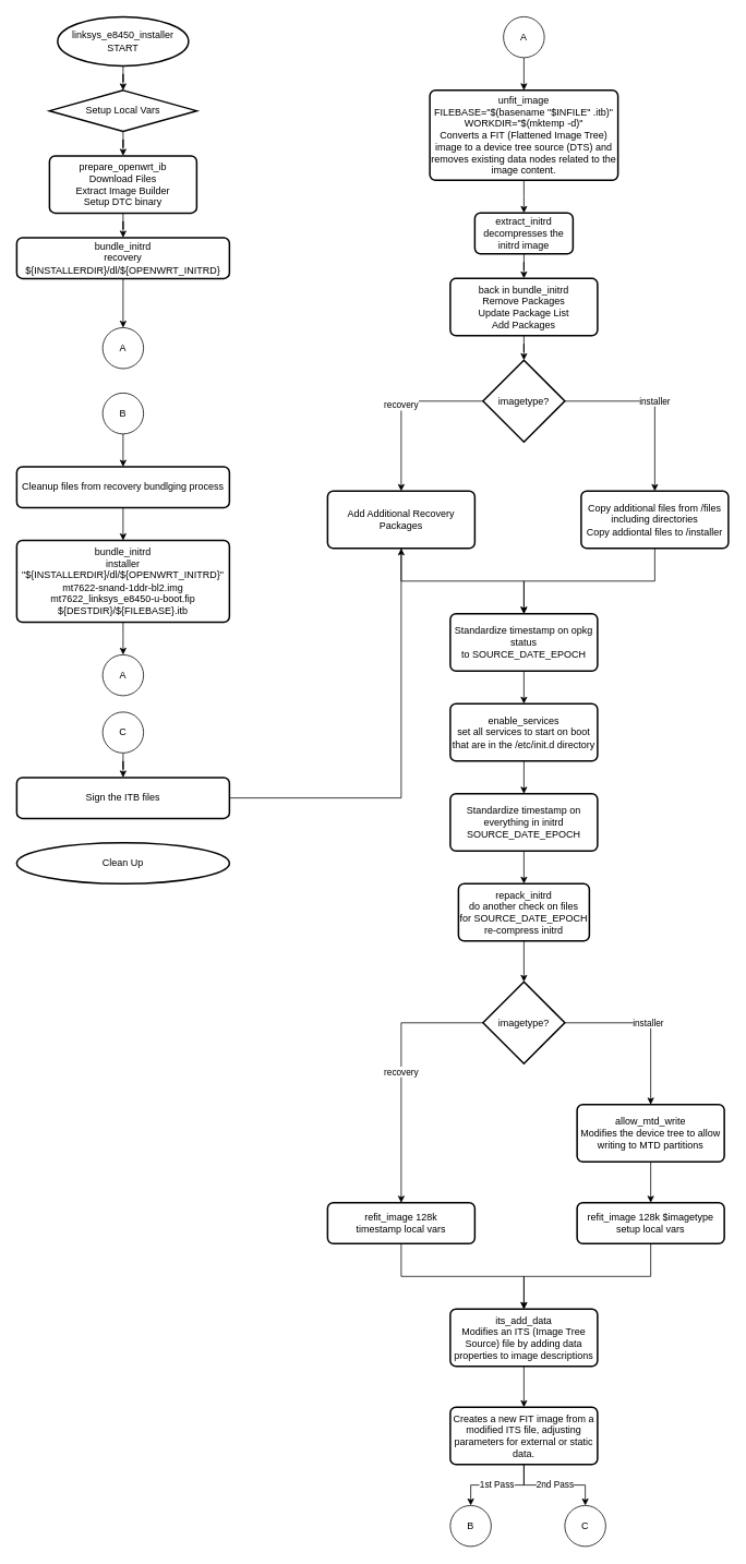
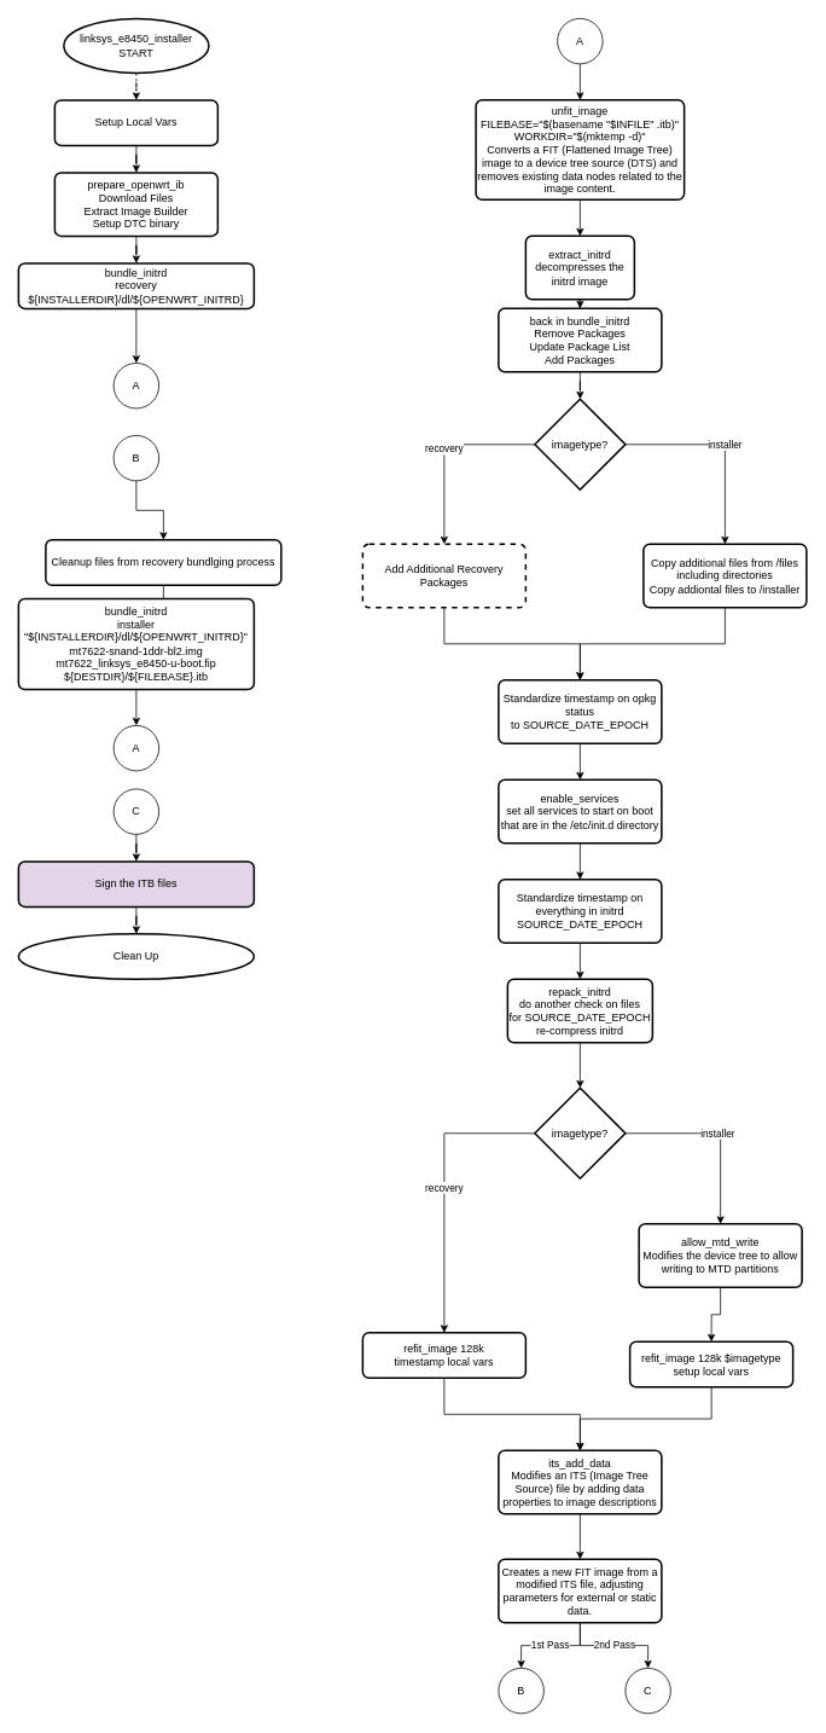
  <mxCell id="0" />
  <mxCell id="1" parent="0" />
- <mxCell id="2" style="edgeStyle=orthogonalEdgeStyle;rounded=0;orthogonalLoop=1;jettySize=auto;html=1;entryX=0.5;entryY=0;entryDx=0;entryDy=0;" parent="1" source="3" target="5" edge="1"><mxGeometry relative="1" as="geometry" /></mxCell>
+ <mxCell id="2" style="edgeStyle=orthogonalEdgeStyle;rounded=0;orthogonalLoop=1;jettySize=auto;html=1;entryX=0.5;entryY=0;entryDx=0;entryDy=0;dashed=1;" parent="1" source="3" target="5" edge="1"><mxGeometry relative="1" as="geometry" /></mxCell>
  <mxCell id="3" value="linksys_e8450_installer&lt;br&gt;START" style="strokeWidth=2;html=1;shape=mxgraph.flowchart.start_1;whiteSpace=wrap;" parent="1" vertex="1"><mxGeometry x="70" y="20" width="160" height="60" as="geometry" /></mxCell>
  <mxCell id="4" style="edgeStyle=orthogonalEdgeStyle;rounded=0;orthogonalLoop=1;jettySize=auto;html=1;" parent="1" source="5" target="7" edge="1"><mxGeometry relative="1" as="geometry" /></mxCell>
- <mxCell id="5" value="Setup Local Vars" style="rhombus;whiteSpace=wrap;html=1;absoluteArcSize=1;arcSize=14;strokeWidth=2;" parent="1" vertex="1"><mxGeometry x="60" y="110" width="180" height="50" as="geometry" /></mxCell>
+ <mxCell id="5" value="Setup Local Vars" style="rounded=1;whiteSpace=wrap;html=1;absoluteArcSize=1;arcSize=14;strokeWidth=2;" parent="1" vertex="1"><mxGeometry x="60" y="110" width="180" height="50" as="geometry" /></mxCell>
  <mxCell id="6" style="edgeStyle=orthogonalEdgeStyle;rounded=0;orthogonalLoop=1;jettySize=auto;html=1;entryX=0.5;entryY=0;entryDx=0;entryDy=0;" parent="1" source="7" target="9" edge="1"><mxGeometry relative="1" as="geometry" /></mxCell>
  <mxCell id="7" value="prepare_openwrt_ib&lt;br&gt;Download Files&lt;br&gt;Extract Image Builder&lt;br&gt;Setup DTC binary" style="rounded=1;whiteSpace=wrap;html=1;absoluteArcSize=1;arcSize=14;strokeWidth=2;" parent="1" vertex="1"><mxGeometry x="60" y="190" width="180" height="70" as="geometry" /></mxCell>
  <mxCell id="8" style="edgeStyle=orthogonalEdgeStyle;rounded=0;orthogonalLoop=1;jettySize=auto;html=1;entryX=0.5;entryY=0;entryDx=0;entryDy=0;" edge="1" parent="1" source="9" target="52"><mxGeometry relative="1" as="geometry" /></mxCell>
  <mxCell id="9" value="bundle_initrd&lt;br&gt;recovery&lt;br&gt;${INSTALLERDIR}/dl/${OPENWRT_INITRD}" style="rounded=1;whiteSpace=wrap;html=1;absoluteArcSize=1;arcSize=14;strokeWidth=2;" parent="1" vertex="1"><mxGeometry x="20" y="290" width="260" height="50" as="geometry" /></mxCell>
  <mxCell id="10" style="edgeStyle=orthogonalEdgeStyle;rounded=0;orthogonalLoop=1;jettySize=auto;html=1;" parent="1" source="11" target="13" edge="1"><mxGeometry relative="1" as="geometry" /></mxCell>
- <mxCell id="11" value="extract_initrd&lt;br&gt;decompresses the initrd image" style="rounded=1;whiteSpace=wrap;html=1;absoluteArcSize=1;arcSize=14;strokeWidth=2;" parent="1" vertex="1"><mxGeometry x="580" y="259.86" width="120" height="50" as="geometry" /></mxCell>
+ <mxCell id="11" value="extract_initrd&lt;br&gt;decompresses the initrd image" style="rounded=1;whiteSpace=wrap;html=1;absoluteArcSize=1;arcSize=14;strokeWidth=2;" parent="1" vertex="1"><mxGeometry x="580" y="259.86" width="120" height="70" as="geometry" /></mxCell>
  <mxCell id="12" style="edgeStyle=orthogonalEdgeStyle;rounded=0;orthogonalLoop=1;jettySize=auto;html=1;entryX=0.5;entryY=0;entryDx=0;entryDy=0;entryPerimeter=0;" parent="1" source="13" target="16" edge="1"><mxGeometry relative="1" as="geometry" /></mxCell>
  <mxCell id="13" value="back in bundle_initrd&lt;br&gt;Remove Packages&lt;br&gt;Update Package List&lt;br&gt;Add Packages" style="rounded=1;whiteSpace=wrap;html=1;absoluteArcSize=1;arcSize=14;strokeWidth=2;" parent="1" vertex="1"><mxGeometry x="550" y="339.86" width="180" height="70" as="geometry" /></mxCell>
  <mxCell id="14" value="recovery" style="edgeStyle=orthogonalEdgeStyle;rounded=0;orthogonalLoop=1;jettySize=auto;html=1;" parent="1" source="16" target="18" edge="1"><mxGeometry relative="1" as="geometry" /></mxCell>
  <mxCell id="15" value="installer" style="edgeStyle=orthogonalEdgeStyle;rounded=0;orthogonalLoop=1;jettySize=auto;html=1;" parent="1" source="16" target="20" edge="1"><mxGeometry relative="1" as="geometry" /></mxCell>
  <mxCell id="16" value="imagetype?" style="strokeWidth=2;html=1;shape=mxgraph.flowchart.decision;whiteSpace=wrap;" parent="1" vertex="1"><mxGeometry x="590" y="439.86" width="100" height="100" as="geometry" /></mxCell>
  <mxCell id="17" style="edgeStyle=orthogonalEdgeStyle;rounded=0;orthogonalLoop=1;jettySize=auto;html=1;" parent="1" source="18" target="22" edge="1"><mxGeometry relative="1" as="geometry" /></mxCell>
- <mxCell id="18" value="Add Additional Recovery Packages" style="rounded=1;whiteSpace=wrap;html=1;absoluteArcSize=1;arcSize=14;strokeWidth=2;" parent="1" vertex="1"><mxGeometry x="400" y="599.86" width="180" height="70" as="geometry" /></mxCell>
+ <mxCell id="18" value="Add Additional Recovery Packages" style="rounded=1;whiteSpace=wrap;html=1;absoluteArcSize=1;arcSize=14;strokeWidth=2;dashed=1;" parent="1" vertex="1"><mxGeometry x="400" y="599.86" width="180" height="70" as="geometry" /></mxCell>
  <mxCell id="19" style="edgeStyle=orthogonalEdgeStyle;rounded=0;orthogonalLoop=1;jettySize=auto;html=1;" parent="1" source="20" target="22" edge="1"><mxGeometry relative="1" as="geometry" /></mxCell>
  <mxCell id="20" value="Copy additional files from /files including directories&lt;br&gt;Copy addiontal files to /installer" style="rounded=1;whiteSpace=wrap;html=1;absoluteArcSize=1;arcSize=14;strokeWidth=2;" parent="1" vertex="1"><mxGeometry x="710" y="599.86" width="180" height="70" as="geometry" /></mxCell>
  <mxCell id="21" style="edgeStyle=orthogonalEdgeStyle;rounded=0;orthogonalLoop=1;jettySize=auto;html=1;entryX=0.5;entryY=0;entryDx=0;entryDy=0;" parent="1" source="22" target="24" edge="1"><mxGeometry relative="1" as="geometry" /></mxCell>
  <mxCell id="22" value="Standardize timestamp on opkg status to&amp;nbsp;SOURCE_DATE_EPOCH" style="rounded=1;whiteSpace=wrap;html=1;absoluteArcSize=1;arcSize=14;strokeWidth=2;" parent="1" vertex="1"><mxGeometry x="550" y="749.86" width="180" height="70" as="geometry" /></mxCell>
  <mxCell id="23" style="edgeStyle=orthogonalEdgeStyle;rounded=0;orthogonalLoop=1;jettySize=auto;html=1;entryX=0.5;entryY=0;entryDx=0;entryDy=0;" parent="1" source="24" target="26" edge="1"><mxGeometry relative="1" as="geometry" /></mxCell>
  <mxCell id="24" value="enable_services&lt;br&gt;set all services to start on boot that are in the /etc/init.d directory" style="rounded=1;whiteSpace=wrap;html=1;absoluteArcSize=1;arcSize=14;strokeWidth=2;" parent="1" vertex="1"><mxGeometry x="550" y="859.86" width="180" height="70" as="geometry" /></mxCell>
  <mxCell id="25" style="edgeStyle=orthogonalEdgeStyle;rounded=0;orthogonalLoop=1;jettySize=auto;html=1;entryX=0.5;entryY=0;entryDx=0;entryDy=0;" parent="1" source="26" target="28" edge="1"><mxGeometry relative="1" as="geometry" /></mxCell>
  <mxCell id="26" value="Standardize timestamp on everything in initrd&lt;br&gt;SOURCE_DATE_EPOCH" style="rounded=1;whiteSpace=wrap;html=1;absoluteArcSize=1;arcSize=14;strokeWidth=2;" parent="1" vertex="1"><mxGeometry x="550" y="969.86" width="180" height="70" as="geometry" /></mxCell>
  <mxCell id="27" style="edgeStyle=orthogonalEdgeStyle;rounded=0;orthogonalLoop=1;jettySize=auto;html=1;entryX=0.5;entryY=0;entryDx=0;entryDy=0;entryPerimeter=0;" parent="1" source="28" target="31" edge="1"><mxGeometry relative="1" as="geometry" /></mxCell>
  <mxCell id="28" value="repack_initrd&lt;br&gt;do another check on files for&amp;nbsp;SOURCE_DATE_EPOCH&lt;br&gt;re-compress initrd" style="rounded=1;whiteSpace=wrap;html=1;absoluteArcSize=1;arcSize=14;strokeWidth=2;" parent="1" vertex="1"><mxGeometry x="560" y="1079.86" width="160" height="70" as="geometry" /></mxCell>
  <mxCell id="29" value="recovery" style="edgeStyle=orthogonalEdgeStyle;rounded=0;orthogonalLoop=1;jettySize=auto;html=1;entryX=0.5;entryY=0;entryDx=0;entryDy=0;" parent="1" source="31" target="33" edge="1"><mxGeometry relative="1" as="geometry" /></mxCell>
  <mxCell id="30" value="installer" style="edgeStyle=orthogonalEdgeStyle;rounded=0;orthogonalLoop=1;jettySize=auto;html=1;entryX=0.5;entryY=0;entryDx=0;entryDy=0;" parent="1" source="31" target="35" edge="1"><mxGeometry relative="1" as="geometry" /></mxCell>
  <mxCell id="31" value="imagetype?" style="strokeWidth=2;html=1;shape=mxgraph.flowchart.decision;whiteSpace=wrap;" parent="1" vertex="1"><mxGeometry x="590" y="1199.86" width="100" height="100" as="geometry" /></mxCell>
  <mxCell id="32" style="edgeStyle=orthogonalEdgeStyle;rounded=0;orthogonalLoop=1;jettySize=auto;html=1;entryX=0.5;entryY=0;entryDx=0;entryDy=0;" parent="1" source="33" target="39" edge="1"><mxGeometry relative="1" as="geometry" /></mxCell>
  <mxCell id="33" value="refit_image 128k&lt;br&gt;timestamp local vars" style="rounded=1;whiteSpace=wrap;html=1;absoluteArcSize=1;arcSize=14;strokeWidth=2;" parent="1" vertex="1"><mxGeometry x="400" y="1469.86" width="180" height="50" as="geometry" /></mxCell>
  <mxCell id="34" style="edgeStyle=orthogonalEdgeStyle;rounded=0;orthogonalLoop=1;jettySize=auto;html=1;entryX=0.5;entryY=0;entryDx=0;entryDy=0;" parent="1" source="35" target="37" edge="1"><mxGeometry relative="1" as="geometry" /></mxCell>
  <mxCell id="35" value="allow_mtd_write&lt;br&gt;Modifies the device tree to allow writing to MTD partitions" style="rounded=1;whiteSpace=wrap;html=1;absoluteArcSize=1;arcSize=14;strokeWidth=2;" parent="1" vertex="1"><mxGeometry x="705" y="1349.86" width="180" height="70" as="geometry" /></mxCell>
  <mxCell id="36" style="edgeStyle=orthogonalEdgeStyle;rounded=0;orthogonalLoop=1;jettySize=auto;html=1;entryX=0.5;entryY=0;entryDx=0;entryDy=0;" parent="1" source="37" target="39" edge="1"><mxGeometry relative="1" as="geometry" /></mxCell>
- <mxCell id="37" value="refit_image 128k $imagetype&lt;br&gt;setup local vars" style="rounded=1;whiteSpace=wrap;html=1;absoluteArcSize=1;arcSize=14;strokeWidth=2;" parent="1" vertex="1"><mxGeometry x="705" y="1469.86" width="180" height="50" as="geometry" /></mxCell>
+ <mxCell id="37" value="refit_image 128k $imagetype&lt;br&gt;setup local vars" style="rounded=1;whiteSpace=wrap;html=1;absoluteArcSize=1;arcSize=14;strokeWidth=2;" parent="1" vertex="1"><mxGeometry x="695" y="1479.86" width="180" height="50" as="geometry" /></mxCell>
  <mxCell id="38" style="edgeStyle=orthogonalEdgeStyle;rounded=0;orthogonalLoop=1;jettySize=auto;html=1;entryX=0.5;entryY=0;entryDx=0;entryDy=0;" parent="1" source="39" target="42" edge="1"><mxGeometry relative="1" as="geometry" /></mxCell>
  <mxCell id="39" value="its_add_data&lt;br&gt;Modifies an ITS (Image Tree Source) file by adding data properties to image descriptions" style="rounded=1;whiteSpace=wrap;html=1;absoluteArcSize=1;arcSize=14;strokeWidth=2;" parent="1" vertex="1"><mxGeometry x="550" y="1599.86" width="180" height="70" as="geometry" /></mxCell>
  <mxCell id="40" value="1st Pass" style="edgeStyle=orthogonalEdgeStyle;rounded=0;orthogonalLoop=1;jettySize=auto;html=1;entryX=0.5;entryY=0;entryDx=0;entryDy=0;" edge="1" parent="1" source="42" target="57"><mxGeometry relative="1" as="geometry" /></mxCell>
  <mxCell id="41" value="2nd Pass" style="edgeStyle=orthogonalEdgeStyle;rounded=0;orthogonalLoop=1;jettySize=auto;html=1;entryX=0.5;entryY=0;entryDx=0;entryDy=0;" edge="1" parent="1" source="42" target="61"><mxGeometry relative="1" as="geometry" /></mxCell>
  <mxCell id="42" value="Creates a new FIT image from a modified ITS file, adjusting parameters for external or static data." style="rounded=1;whiteSpace=wrap;html=1;absoluteArcSize=1;arcSize=14;strokeWidth=2;" parent="1" vertex="1"><mxGeometry x="550" y="1719.86" width="180" height="70" as="geometry" /></mxCell>
  <mxCell id="43" style="edgeStyle=orthogonalEdgeStyle;rounded=0;orthogonalLoop=1;jettySize=auto;html=1;entryX=0.5;entryY=0;entryDx=0;entryDy=0;" parent="1" source="44" target="48" edge="1"><mxGeometry relative="1" as="geometry" /></mxCell>
- <mxCell id="44" value="Cleanup files from recovery bundlging process" style="rounded=1;whiteSpace=wrap;html=1;absoluteArcSize=1;arcSize=14;strokeWidth=2;" parent="1" vertex="1"><mxGeometry x="20" y="570.14" width="260" height="50" as="geometry" /></mxCell>
+ <mxCell id="44" value="Cleanup files from recovery bundlging process" style="rounded=1;whiteSpace=wrap;html=1;absoluteArcSize=1;arcSize=14;strokeWidth=2;" parent="1" vertex="1"><mxGeometry x="50" y="595.14" width="260" height="50" as="geometry" /></mxCell>
  <mxCell id="45" style="edgeStyle=orthogonalEdgeStyle;rounded=0;orthogonalLoop=1;jettySize=auto;html=1;entryX=0.5;entryY=0;entryDx=0;entryDy=0;" parent="1" source="46" target="11" edge="1"><mxGeometry relative="1" as="geometry" /></mxCell>
  <mxCell id="46" value="unfit_image&lt;br&gt;FILEBASE=&quot;$(basename &quot;$INFILE&quot; .itb)&quot;&lt;br&gt;WORKDIR=&quot;$(mktemp -d)&quot;&lt;br&gt;Converts a FIT (Flattened Image Tree) image to a device tree source (DTS) and removes existing data nodes related to the image content." style="rounded=1;whiteSpace=wrap;html=1;absoluteArcSize=1;arcSize=14;strokeWidth=2;" parent="1" vertex="1"><mxGeometry x="525" y="109.86" width="230" height="110" as="geometry" /></mxCell>
  <mxCell id="47" style="edgeStyle=orthogonalEdgeStyle;rounded=0;orthogonalLoop=1;jettySize=auto;html=1;entryX=0.5;entryY=0;entryDx=0;entryDy=0;" edge="1" parent="1" source="48" target="58"><mxGeometry relative="1" as="geometry" /></mxCell>
  <mxCell id="48" value="bundle_initrd&lt;br&gt;installer &quot;${INSTALLERDIR}/dl/${OPENWRT_INITRD}&quot;&lt;br&gt;mt7622-snand-1ddr-bl2.img&lt;br&gt;mt7622_linksys_e8450-u-boot.fip&lt;br&gt;${DESTDIR}/${FILEBASE}.itb" style="rounded=1;whiteSpace=wrap;html=1;absoluteArcSize=1;arcSize=14;strokeWidth=2;" parent="1" vertex="1"><mxGeometry x="20" y="660.14" width="260" height="100" as="geometry" /></mxCell>
- <mxCell id="49" style="edgeStyle=orthogonalEdgeStyle;rounded=0;orthogonalLoop=1;jettySize=auto;html=1;" parent="1" source="50" target="18" edge="1"><mxGeometry relative="1" as="geometry" /></mxCell>
- <mxCell id="50" value="Sign the ITB files" style="rounded=1;whiteSpace=wrap;html=1;absoluteArcSize=1;arcSize=14;strokeWidth=2;" parent="1" vertex="1"><mxGeometry x="20" y="950" width="260" height="50" as="geometry" /></mxCell>
+ <mxCell id="49" style="edgeStyle=orthogonalEdgeStyle;rounded=0;orthogonalLoop=1;jettySize=auto;html=1;entryX=0.5;entryY=0;entryDx=0;entryDy=0;" parent="1" source="50" target="51" edge="1"><mxGeometry relative="1" as="geometry" /></mxCell>
+ <mxCell id="50" value="Sign the ITB files" style="rounded=1;whiteSpace=wrap;html=1;absoluteArcSize=1;arcSize=14;strokeWidth=2;fillColor=#e1d5e7;" parent="1" vertex="1"><mxGeometry x="20" y="950" width="260" height="50" as="geometry" /></mxCell>
  <mxCell id="51" value="Clean Up" style="ellipse;whiteSpace=wrap;html=1;absoluteArcSize=1;arcSize=14;strokeWidth=2;" parent="1" vertex="1"><mxGeometry x="20" y="1029.86" width="260" height="50" as="geometry" /></mxCell>
  <mxCell id="52" value="A" style="ellipse;whiteSpace=wrap;html=1;aspect=fixed;" vertex="1" parent="1"><mxGeometry x="125" y="400.14" width="50" height="50" as="geometry" /></mxCell>
  <mxCell id="53" style="edgeStyle=orthogonalEdgeStyle;rounded=0;orthogonalLoop=1;jettySize=auto;html=1;entryX=0.5;entryY=0;entryDx=0;entryDy=0;" edge="1" parent="1" source="54" target="46"><mxGeometry relative="1" as="geometry" /></mxCell>
  <mxCell id="54" value="A" style="ellipse;whiteSpace=wrap;html=1;aspect=fixed;" vertex="1" parent="1"><mxGeometry x="615" y="20" width="50" height="50" as="geometry" /></mxCell>
  <mxCell id="55" style="edgeStyle=orthogonalEdgeStyle;rounded=0;orthogonalLoop=1;jettySize=auto;html=1;entryX=0.5;entryY=0;entryDx=0;entryDy=0;" edge="1" parent="1" source="56" target="44"><mxGeometry relative="1" as="geometry" /></mxCell>
  <mxCell id="56" value="B" style="ellipse;whiteSpace=wrap;html=1;aspect=fixed;" vertex="1" parent="1"><mxGeometry x="125" y="480" width="50" height="50" as="geometry" /></mxCell>
  <mxCell id="57" value="B" style="ellipse;whiteSpace=wrap;html=1;aspect=fixed;" vertex="1" parent="1"><mxGeometry x="550" y="1840" width="50" height="50" as="geometry" /></mxCell>
  <mxCell id="58" value="A" style="ellipse;whiteSpace=wrap;html=1;aspect=fixed;" vertex="1" parent="1"><mxGeometry x="125" y="800" width="50" height="50" as="geometry" /></mxCell>
  <mxCell id="59" style="edgeStyle=orthogonalEdgeStyle;rounded=0;orthogonalLoop=1;jettySize=auto;html=1;entryX=0.5;entryY=0;entryDx=0;entryDy=0;" edge="1" parent="1" source="60" target="50"><mxGeometry relative="1" as="geometry" /></mxCell>
  <mxCell id="60" value="C" style="ellipse;whiteSpace=wrap;html=1;aspect=fixed;" vertex="1" parent="1"><mxGeometry x="125" y="870" width="50" height="50" as="geometry" /></mxCell>
  <mxCell id="61" value="C" style="ellipse;whiteSpace=wrap;html=1;aspect=fixed;" vertex="1" parent="1"><mxGeometry x="690" y="1840" width="50" height="50" as="geometry" /></mxCell>
